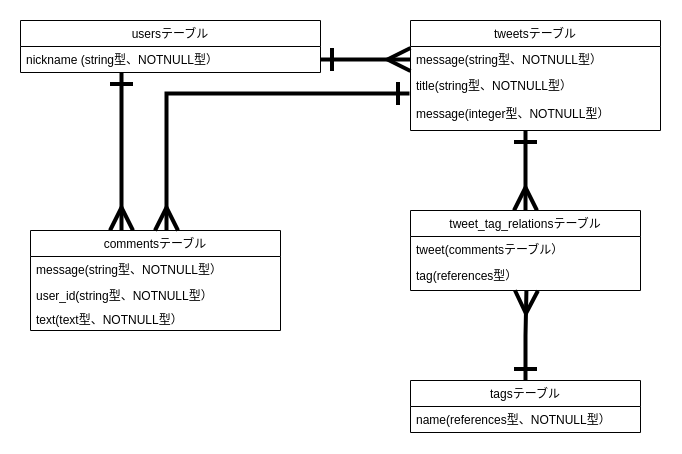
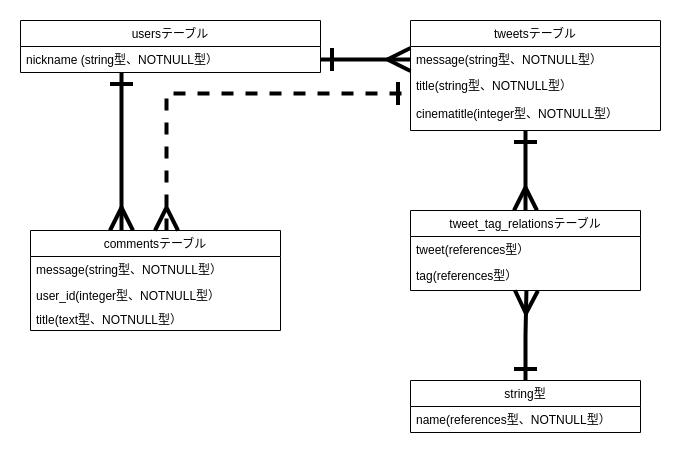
  <mxCell id="0" />
  <mxCell id="1" parent="0" />
  <mxCell id="2" value="usersテーブル" style="swimlane;fontStyle=0;childLayout=stackLayout;horizontal=1;startSize=26;horizontalStack=0;resizeParent=1;resizeParentMax=0;resizeLast=0;collapsible=1;marginBottom=0;" parent="1" vertex="1"><mxGeometry x="20" y="20" width="300" height="52" as="geometry"><mxRectangle x="70" y="130" width="50" height="26" as="alternateBounds" /></mxGeometry></mxCell>
  <mxCell id="3" value="nickname (string型、NOTNULL型）" style="text;strokeColor=none;fillColor=none;align=left;verticalAlign=top;spacingLeft=4;spacingRight=4;overflow=hidden;rotatable=0;points=[[0,0.5],[1,0.5]];portConstraint=eastwest;" parent="2" vertex="1"><mxGeometry y="26" width="300" height="26" as="geometry" /></mxCell>
  <mxCell id="4" value="tweetsテーブル" style="swimlane;fontStyle=0;childLayout=stackLayout;horizontal=1;startSize=26;horizontalStack=0;resizeParent=1;resizeParentMax=0;resizeLast=0;collapsible=1;marginBottom=0;" parent="1" vertex="1"><mxGeometry x="410" y="20" width="250" height="110" as="geometry" /></mxCell>
  <mxCell id="5" value="message(string型、NOTNULL型）" style="text;strokeColor=none;fillColor=none;align=left;verticalAlign=top;spacingLeft=4;spacingRight=4;overflow=hidden;rotatable=0;points=[[0,0.5],[1,0.5]];portConstraint=eastwest;" parent="4" vertex="1"><mxGeometry y="26" width="250" height="26" as="geometry" /></mxCell>
  <mxCell id="6" value="title(string型、NOTNULL型）" style="text;strokeColor=none;fillColor=none;align=left;verticalAlign=top;spacingLeft=4;spacingRight=4;overflow=hidden;rotatable=0;points=[[0,0.5],[1,0.5]];portConstraint=eastwest;" parent="4" vertex="1"><mxGeometry y="52" width="250" height="28" as="geometry" /></mxCell>
- <mxCell id="7" value="message(integer型、NOTNULL型）" style="text;strokeColor=none;fillColor=none;align=left;verticalAlign=top;spacingLeft=4;spacingRight=4;overflow=hidden;rotatable=0;points=[[0,0.5],[1,0.5]];portConstraint=eastwest;" parent="4" vertex="1"><mxGeometry y="80" width="250" height="30" as="geometry" /></mxCell>
+ <mxCell id="7" value="cinematitle(integer型、NOTNULL型）" style="text;strokeColor=none;fillColor=none;align=left;verticalAlign=top;spacingLeft=4;spacingRight=4;overflow=hidden;rotatable=0;points=[[0,0.5],[1,0.5]];portConstraint=eastwest;" parent="4" vertex="1"><mxGeometry y="80" width="250" height="30" as="geometry" /></mxCell>
  <mxCell id="8" style="edgeStyle=orthogonalEdgeStyle;rounded=0;orthogonalLoop=1;jettySize=auto;html=1;exitX=1;exitY=0.5;exitDx=0;exitDy=0;" parent="4" edge="1"><mxGeometry relative="1" as="geometry"><mxPoint x="250" y="68" as="sourcePoint" /><mxPoint x="250" y="68" as="targetPoint" /></mxGeometry></mxCell>
  <mxCell id="9" value="" style="edgeStyle=orthogonalEdgeStyle;rounded=0;orthogonalLoop=1;jettySize=auto;html=1;strokeWidth=4;endArrow=ERone;endFill=0;startArrow=ERmany;startFill=0;endSize=18;startSize=18;" parent="1" source="10" edge="1"><mxGeometry relative="1" as="geometry"><mxPoint x="525" y="130" as="targetPoint" /><Array as="points"><mxPoint x="525" y="134" /></Array></mxGeometry></mxCell>
  <mxCell id="10" value="tweet_tag_relationsテーブル" style="swimlane;fontStyle=0;childLayout=stackLayout;horizontal=1;startSize=26;horizontalStack=0;resizeParent=1;resizeParentMax=0;resizeLast=0;collapsible=1;marginBottom=0;" parent="1" vertex="1"><mxGeometry x="410" y="210" width="230" height="80" as="geometry" /></mxCell>
- <mxCell id="11" value="tweet(commentsテーブル）" style="text;strokeColor=none;fillColor=none;align=left;verticalAlign=top;spacingLeft=4;spacingRight=4;overflow=hidden;rotatable=0;points=[[0,0.5],[1,0.5]];portConstraint=eastwest;" parent="10" vertex="1"><mxGeometry y="26" width="230" height="26" as="geometry" /></mxCell>
+ <mxCell id="11" value="tweet(references型）" style="text;strokeColor=none;fillColor=none;align=left;verticalAlign=top;spacingLeft=4;spacingRight=4;overflow=hidden;rotatable=0;points=[[0,0.5],[1,0.5]];portConstraint=eastwest;" parent="10" vertex="1"><mxGeometry y="26" width="230" height="26" as="geometry" /></mxCell>
  <mxCell id="12" value="tag(references型）" style="text;strokeColor=none;fillColor=none;align=left;verticalAlign=top;spacingLeft=4;spacingRight=4;overflow=hidden;rotatable=0;points=[[0,0.5],[1,0.5]];portConstraint=eastwest;" parent="10" vertex="1"><mxGeometry y="52" width="230" height="28" as="geometry" /></mxCell>
  <mxCell id="13" style="edgeStyle=orthogonalEdgeStyle;rounded=0;orthogonalLoop=1;jettySize=auto;html=1;entryX=0.45;entryY=1;entryDx=0;entryDy=0;entryPerimeter=0;strokeWidth=4;startArrow=ERmany;startFill=0;endArrow=ERone;endFill=0;endSize=18;startSize=18;" parent="1" edge="1"><mxGeometry relative="1" as="geometry"><mxPoint x="121" y="230" as="sourcePoint" /><mxPoint x="121" y="72" as="targetPoint" /></mxGeometry></mxCell>
  <mxCell id="14" value="commentsテーブル" style="swimlane;fontStyle=0;childLayout=stackLayout;horizontal=1;startSize=26;horizontalStack=0;resizeParent=1;resizeParentMax=0;resizeLast=0;collapsible=1;marginBottom=0;" parent="1" vertex="1"><mxGeometry x="30" y="230" width="250" height="100" as="geometry" /></mxCell>
  <mxCell id="15" value="message(string型、NOTNULL型）" style="text;strokeColor=none;fillColor=none;align=left;verticalAlign=top;spacingLeft=4;spacingRight=4;overflow=hidden;rotatable=0;points=[[0,0.5],[1,0.5]];portConstraint=eastwest;" parent="14" vertex="1"><mxGeometry y="26" width="250" height="26" as="geometry" /></mxCell>
- <mxCell id="16" value="user_id(string型、NOTNULL型）" style="text;strokeColor=none;fillColor=none;align=left;verticalAlign=top;spacingLeft=4;spacingRight=4;overflow=hidden;rotatable=0;points=[[0,0.5],[1,0.5]];portConstraint=eastwest;" parent="14" vertex="1"><mxGeometry y="52" width="250" height="24" as="geometry" /></mxCell>
+ <mxCell id="16" value="user_id(integer型、NOTNULL型）" style="text;strokeColor=none;fillColor=none;align=left;verticalAlign=top;spacingLeft=4;spacingRight=4;overflow=hidden;rotatable=0;points=[[0,0.5],[1,0.5]];portConstraint=eastwest;" parent="14" vertex="1"><mxGeometry y="52" width="250" height="24" as="geometry" /></mxCell>
  <mxCell id="17" style="edgeStyle=orthogonalEdgeStyle;rounded=0;orthogonalLoop=1;jettySize=auto;html=1;exitX=1;exitY=0.5;exitDx=0;exitDy=0;" parent="14" edge="1"><mxGeometry relative="1" as="geometry"><mxPoint x="250" y="68" as="sourcePoint" /><mxPoint x="250" y="68" as="targetPoint" /></mxGeometry></mxCell>
- <mxCell id="18" value="text(text型、NOTNULL型）" style="text;strokeColor=none;fillColor=none;align=left;verticalAlign=top;spacingLeft=4;spacingRight=4;overflow=hidden;rotatable=0;points=[[0,0.5],[1,0.5]];portConstraint=eastwest;" parent="14" vertex="1"><mxGeometry y="76" width="250" height="24" as="geometry" /></mxCell>
+ <mxCell id="18" value="title(text型、NOTNULL型）" style="text;strokeColor=none;fillColor=none;align=left;verticalAlign=top;spacingLeft=4;spacingRight=4;overflow=hidden;rotatable=0;points=[[0,0.5],[1,0.5]];portConstraint=eastwest;" parent="14" vertex="1"><mxGeometry y="76" width="250" height="24" as="geometry" /></mxCell>
  <mxCell id="19" value="" style="edgeStyle=orthogonalEdgeStyle;rounded=0;orthogonalLoop=1;jettySize=auto;html=1;entryX=0.504;entryY=1;entryDx=0;entryDy=0;entryPerimeter=0;startArrow=ERone;startFill=0;endArrow=ERmany;endFill=0;endSize=18;strokeWidth=4;startSize=18;" parent="1" source="20" target="12" edge="1"><mxGeometry relative="1" as="geometry"><mxPoint x="520" y="300" as="targetPoint" /></mxGeometry></mxCell>
- <mxCell id="20" value="tagsテーブル" style="swimlane;fontStyle=0;childLayout=stackLayout;horizontal=1;startSize=26;horizontalStack=0;resizeParent=1;resizeParentMax=0;resizeLast=0;collapsible=1;marginBottom=0;" parent="1" vertex="1"><mxGeometry x="410" y="380" width="230" height="52" as="geometry" /></mxCell>
+ <mxCell id="20" value="string型" style="swimlane;fontStyle=0;childLayout=stackLayout;horizontal=1;startSize=26;horizontalStack=0;resizeParent=1;resizeParentMax=0;resizeLast=0;collapsible=1;marginBottom=0;" parent="1" vertex="1"><mxGeometry x="410" y="380" width="230" height="52" as="geometry" /></mxCell>
  <mxCell id="21" value="name(references型、NOTNULL型）" style="text;strokeColor=none;fillColor=none;align=left;verticalAlign=top;spacingLeft=4;spacingRight=4;overflow=hidden;rotatable=0;points=[[0,0.5],[1,0.5]];portConstraint=eastwest;" parent="20" vertex="1"><mxGeometry y="26" width="230" height="26" as="geometry" /></mxCell>
  <mxCell id="22" style="edgeStyle=orthogonalEdgeStyle;rounded=0;orthogonalLoop=1;jettySize=auto;html=1;entryX=0;entryY=0.5;entryDx=0;entryDy=0;jumpSize=12;strokeWidth=4;startArrow=ERone;startFill=0;endArrow=ERmany;endFill=0;endSize=18;startSize=18;" parent="1" source="3" target="5" edge="1"><mxGeometry relative="1" as="geometry" /></mxCell>
- <mxCell id="23" style="edgeStyle=orthogonalEdgeStyle;rounded=0;orthogonalLoop=1;jettySize=auto;html=1;entryX=-0.004;entryY=0.75;entryDx=0;entryDy=0;entryPerimeter=0;strokeWidth=4;startArrow=ERmany;startFill=0;exitX=0.544;exitY=0;exitDx=0;exitDy=0;exitPerimeter=0;endArrow=ERone;endFill=0;endSize=18;startSize=18;" parent="1" target="6" edge="1" source="14"><mxGeometry relative="1" as="geometry"><mxPoint x="165" y="220" as="sourcePoint" /><mxPoint x="165" y="82" as="targetPoint" /></mxGeometry></mxCell>
+ <mxCell id="23" style="edgeStyle=orthogonalEdgeStyle;rounded=0;orthogonalLoop=1;jettySize=auto;html=1;entryX=-0.004;entryY=0.75;entryDx=0;entryDy=0;entryPerimeter=0;strokeWidth=4;startArrow=ERmany;startFill=0;exitX=0.544;exitY=0;exitDx=0;exitDy=0;exitPerimeter=0;endArrow=ERone;endFill=0;endSize=18;startSize=18;dashed=1;" parent="1" target="6" edge="1" source="14"><mxGeometry relative="1" as="geometry"><mxPoint x="165" y="220" as="sourcePoint" /><mxPoint x="165" y="82" as="targetPoint" /></mxGeometry></mxCell>
